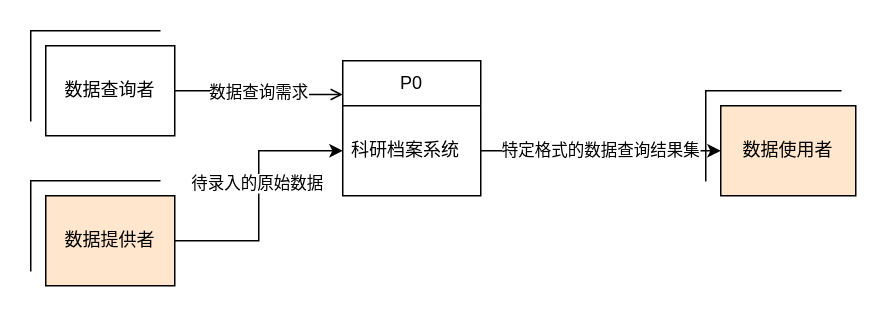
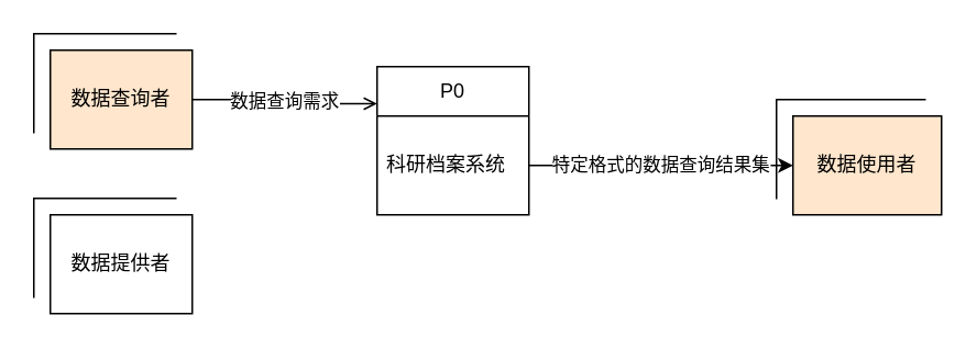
  <mxCell id="0" />
  <mxCell id="1" parent="0" />
  <mxCell id="2" value="数据查询需求" style="edgeStyle=orthogonalEdgeStyle;rounded=0;orthogonalLoop=1;jettySize=auto;html=1;entryX=0;entryY=0.25;entryDx=0;entryDy=0;endArrow=open;" edge="1" parent="1" source="3" target="5"><mxGeometry relative="1" as="geometry" /></mxCell>
- <mxCell id="3" value="数据查询者" style="rounded=0;whiteSpace=wrap;html=1;" vertex="1" parent="1"><mxGeometry x="30" y="30" width="86" height="60" as="geometry" /></mxCell>
+ <mxCell id="3" value="数据查询者" style="rounded=0;whiteSpace=wrap;html=1;fillColor=#ffe6cc;" vertex="1" parent="1"><mxGeometry x="30" y="30" width="86" height="60" as="geometry" /></mxCell>
  <mxCell id="4" value="特定格式的数据查询结果集" style="edgeStyle=orthogonalEdgeStyle;rounded=0;orthogonalLoop=1;jettySize=auto;html=1;exitX=1;exitY=0.5;exitDx=0;exitDy=0;entryX=0;entryY=0.5;entryDx=0;entryDy=0;" edge="1" parent="1" source="6" target="7"><mxGeometry relative="1" as="geometry" /></mxCell>
  <mxCell id="5" value="P0" style="swimlane;fontStyle=0;childLayout=stackLayout;horizontal=1;startSize=30;horizontalStack=0;resizeParent=1;resizeParentMax=0;resizeLast=0;collapsible=1;marginBottom=0;whiteSpace=wrap;html=1;" vertex="1" parent="1"><mxGeometry x="228" y="40" width="92" height="90" as="geometry" /></mxCell>
  <mxCell id="6" value="科研档案系统" style="text;strokeColor=none;fillColor=none;align=left;verticalAlign=middle;spacingLeft=4;spacingRight=4;overflow=hidden;points=[[0,0.5],[1,0.5]];portConstraint=eastwest;rotatable=0;whiteSpace=wrap;html=1;" vertex="1" parent="5"><mxGeometry y="30" width="92" height="60" as="geometry" /></mxCell>
  <mxCell id="7" value="数据使用者" style="rounded=0;whiteSpace=wrap;html=1;fillColor=#ffe6cc;" vertex="1" parent="1"><mxGeometry x="480" y="70" width="90" height="60" as="geometry" /></mxCell>
  <mxCell id="8" value="" style="shape=partialRectangle;whiteSpace=wrap;html=1;bottom=0;right=0;fillColor=none;" vertex="1" parent="1"><mxGeometry x="20" y="20" width="86" height="60" as="geometry" /></mxCell>
  <mxCell id="9" value="" style="shape=partialRectangle;whiteSpace=wrap;html=1;bottom=0;right=0;fillColor=none;" vertex="1" parent="1"><mxGeometry x="470" y="60" width="90" height="60" as="geometry" /></mxCell>
- <mxCell id="10" style="edgeStyle=orthogonalEdgeStyle;rounded=0;orthogonalLoop=1;jettySize=auto;html=1;entryX=0;entryY=0.5;entryDx=0;entryDy=0;" edge="1" parent="1" source="12" target="6"><mxGeometry relative="1" as="geometry" /></mxCell>
- <mxCell id="11" value="待录入的原始数据" style="edgeLabel;html=1;align=center;verticalAlign=middle;resizable=0;points=[];" vertex="1" connectable="0" parent="10"><mxGeometry x="0.108" y="2" relative="1" as="geometry"><mxPoint as="offset" /></mxGeometry></mxCell>
- <mxCell id="12" value="数据提供者" style="rounded=0;whiteSpace=wrap;html=1;fillColor=#ffe6cc;" vertex="1" parent="1"><mxGeometry x="30" y="130" width="86" height="60" as="geometry" /></mxCell>
+ <mxCell id="12" value="数据提供者" style="rounded=0;whiteSpace=wrap;html=1;" vertex="1" parent="1"><mxGeometry x="30" y="130" width="86" height="60" as="geometry" /></mxCell>
  <mxCell id="13" value="" style="shape=partialRectangle;whiteSpace=wrap;html=1;bottom=0;right=0;fillColor=none;" vertex="1" parent="1"><mxGeometry x="20" y="120" width="86" height="60" as="geometry" /></mxCell>
